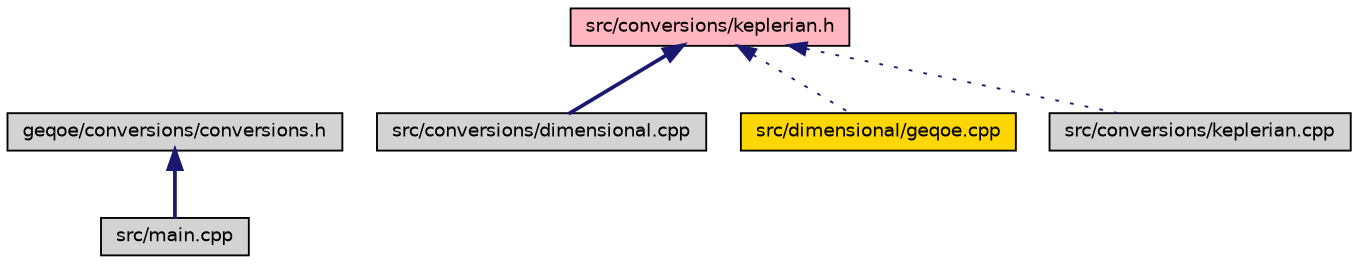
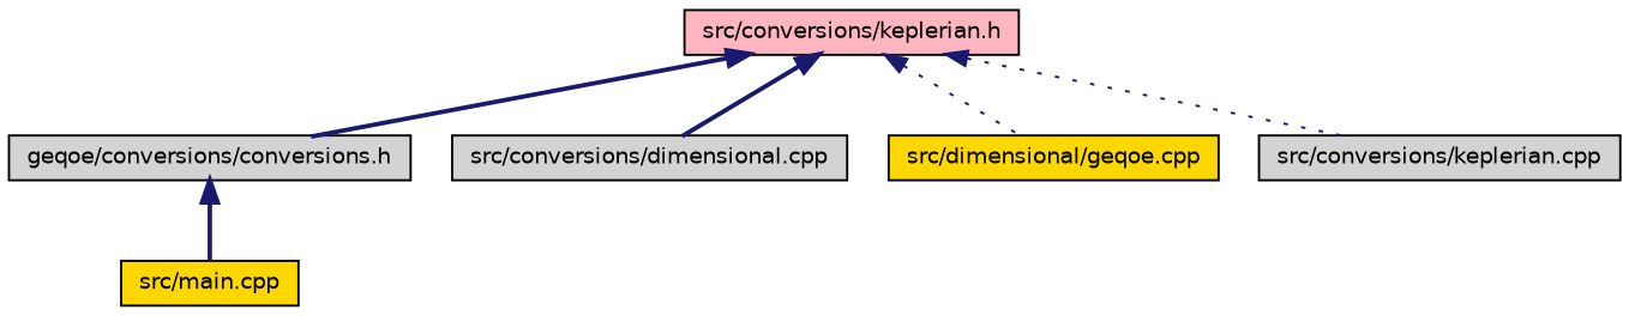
  digraph {
    node [color=black fillcolor=lightgrey fontname=Helvetica fontsize=10 shape=record style=filled]
    edge [color=midnightblue dir=back fontname=Helvetica fontsize=10 labelfontname=Helvetica labelfontsize=10 style=bold]
    n1 [fillcolor=lightpink fontcolor=black height=0.2 label="src/conversions/keplerian.h" width=0.4]
    n2 [height=0.2 label="geqoe/conversions/conversions.h" width=0.4]
    n3 [height=0.2 label="src/conversions/dimensional.cpp" width=0.4]
    n4 [fillcolor=gold height=0.2 label="src/dimensional/geqoe.cpp" width=0.4]
    n5 [height=0.2 label="src/conversions/keplerian.cpp" width=0.4]
-   n6 [height=0.2 label="src/main.cpp" width=0.4]
+   n6 [fillcolor=gold height=0.2 label="src/main.cpp" width=0.4]
+   n1 -> n2
    n1 -> n3
    n1 -> n4 [style=dotted]
    n1 -> n5 [style=dotted]
    n2 -> n6
  }
